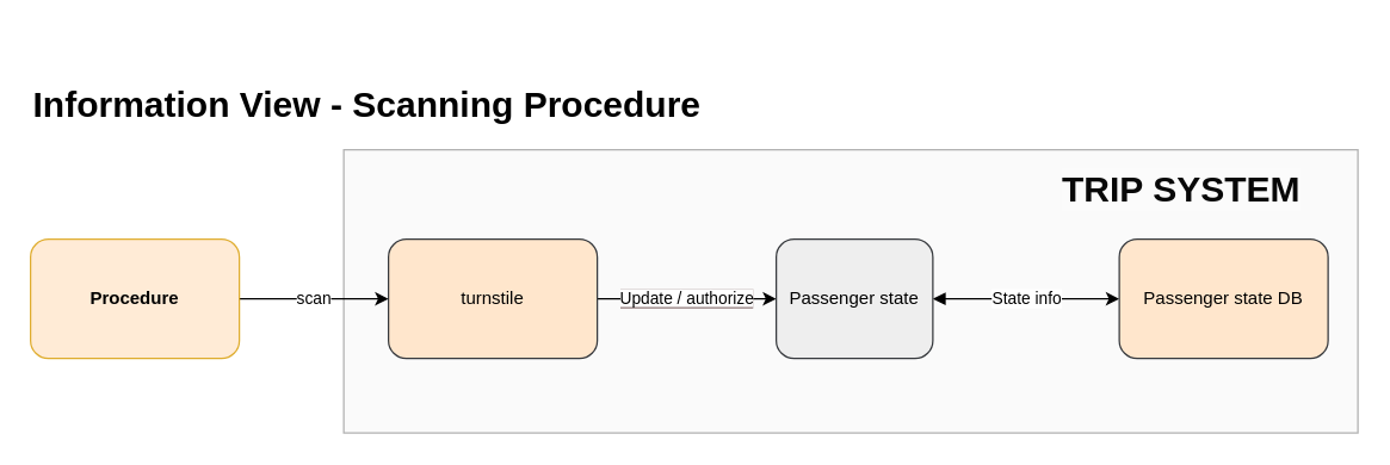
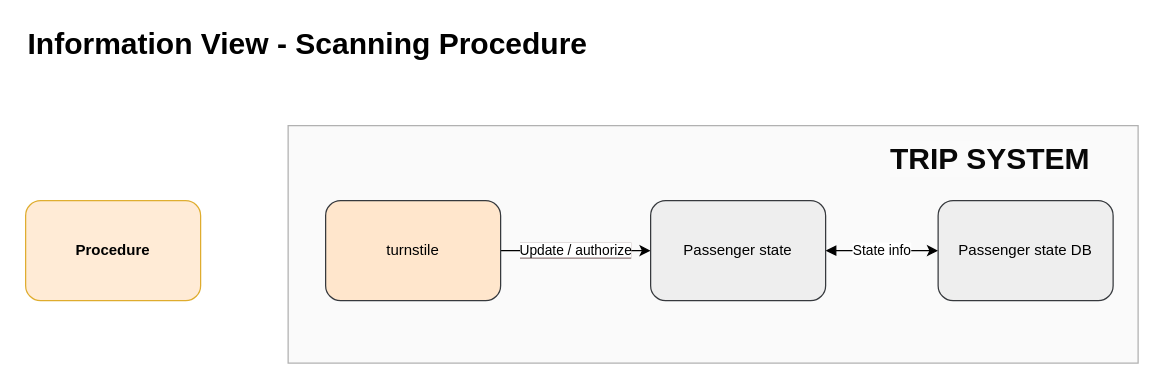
  <mxCell id="0" />
  <mxCell id="1" parent="0" />
  <mxCell id="2" value="" style="whiteSpace=wrap;html=1;shadow=0;glass=0;sketch=0;opacity=50;fillColor=#f5f5f5;strokeColor=#666666;fontColor=#333333;" parent="1" vertex="1"><mxGeometry x="230" y="100" width="680" height="190" as="geometry" /></mxCell>
  <mxCell id="3" value="&lt;span style=&quot;background-color: rgb(255, 255, 255);&quot;&gt;Update / authorize&lt;/span&gt;" style="edgeStyle=orthogonalEdgeStyle;html=1;labelBackgroundColor=#907a7a;strokeColor=#000000;fontColor=#000000;startArrow=none;startFill=0;entryX=0;entryY=0.5;entryDx=0;entryDy=0;exitX=1;exitY=0.5;exitDx=0;exitDy=0;" parent="1" source="4" target="8" edge="1"><mxGeometry relative="1" as="geometry"><mxPoint x="210" y="170" as="targetPoint" /><mxPoint x="300" y="200" as="sourcePoint" /></mxGeometry></mxCell>
  <mxCell id="4" value="turnstile" style="rounded=1;whiteSpace=wrap;html=1;fillColor=#ffe6cc;strokeColor=#36393d;" parent="1" vertex="1"><mxGeometry x="260" y="160" width="140" height="80" as="geometry" /></mxCell>
- <mxCell id="5" value="scan" style="edgeStyle=orthogonalEdgeStyle;html=1;exitX=1;exitY=0.5;exitDx=0;exitDy=0;entryX=0;entryY=0.5;entryDx=0;entryDy=0;labelBackgroundColor=#FFFFFF;startArrow=none;startFill=0;" parent="1" source="6" target="4" edge="1"><mxGeometry relative="1" as="geometry" /></mxCell>
  <mxCell id="6" value="&lt;b&gt;Procedure&lt;/b&gt;" style="rounded=1;whiteSpace=wrap;html=1;fillColor=#ffe6cc;strokeColor=#d79b00;opacity=80;" parent="1" vertex="1"><mxGeometry x="20" y="160" width="140" height="80" as="geometry" /></mxCell>
  <mxCell id="7" value="State info" style="edgeStyle=orthogonalEdgeStyle;html=1;exitX=1;exitY=0.5;exitDx=0;exitDy=0;entryX=0;entryY=0.5;entryDx=0;entryDy=0;startArrow=block;startFill=1;" parent="1" source="8" target="10" edge="1"><mxGeometry relative="1" as="geometry" /></mxCell>
- <mxCell id="8" value="Passenger state" style="rounded=1;whiteSpace=wrap;html=1;fillColor=#eeeeee;strokeColor=#36393d;" parent="1" vertex="1"><mxGeometry x="520" y="160" width="105" height="80" as="geometry" /></mxCell>
+ <mxCell id="8" value="Passenger state" style="rounded=1;whiteSpace=wrap;html=1;fillColor=#eeeeee;strokeColor=#36393d;" parent="1" vertex="1"><mxGeometry x="520" y="160" width="140" height="80" as="geometry" /></mxCell>
  <mxCell id="9" value="&lt;h1 style=&quot;border-color: var(--border-color); color: rgb(0, 0, 0); font-family: Helvetica; font-style: normal; font-variant-ligatures: normal; font-variant-caps: normal; letter-spacing: normal; orphans: 2; text-align: center; text-indent: 0px; text-transform: none; widows: 2; word-spacing: 0px; -webkit-text-stroke-width: 0px; background-color: rgb(251, 251, 251); text-decoration-thickness: initial; text-decoration-style: initial; text-decoration-color: initial;&quot;&gt;&lt;b style=&quot;border-color: var(--border-color);&quot;&gt;&lt;font style=&quot;border-color: var(--border-color);&quot; color=&quot;#080808&quot;&gt;TRIP SYSTEM&lt;/font&gt;&lt;/b&gt;&lt;/h1&gt;" style="text;whiteSpace=wrap;html=1;fontColor=#000000;" parent="1" vertex="1"><mxGeometry x="710" y="90" width="190" height="80" as="geometry" /></mxCell>
- <mxCell id="10" value="Passenger state DB" style="rounded=1;whiteSpace=wrap;html=1;fillColor=#ffe6cc;strokeColor=#36393d;" parent="1" vertex="1"><mxGeometry x="750" y="160" width="140" height="80" as="geometry" /></mxCell>
- <mxCell id="11" value="&lt;h1&gt;Information View - Scanning Procedure&lt;/h1&gt;" style="text;strokeColor=none;align=left;fillColor=none;html=1;verticalAlign=middle;whiteSpace=wrap;rounded=0;" parent="1" vertex="1"><mxGeometry x="20" y="55" width="670" height="30" as="geometry" /></mxCell>
+ <mxCell id="10" value="Passenger state DB" style="rounded=1;whiteSpace=wrap;html=1;fillColor=#eeeeee;strokeColor=#36393d;" parent="1" vertex="1"><mxGeometry x="750" y="160" width="140" height="80" as="geometry" /></mxCell>
+ <mxCell id="11" value="&lt;h1&gt;Information View - Scanning Procedure&lt;/h1&gt;" style="text;strokeColor=none;align=left;fillColor=none;html=1;verticalAlign=middle;whiteSpace=wrap;rounded=0;" parent="1" vertex="1"><mxGeometry x="20" y="20" width="670" height="30" as="geometry" /></mxCell>
